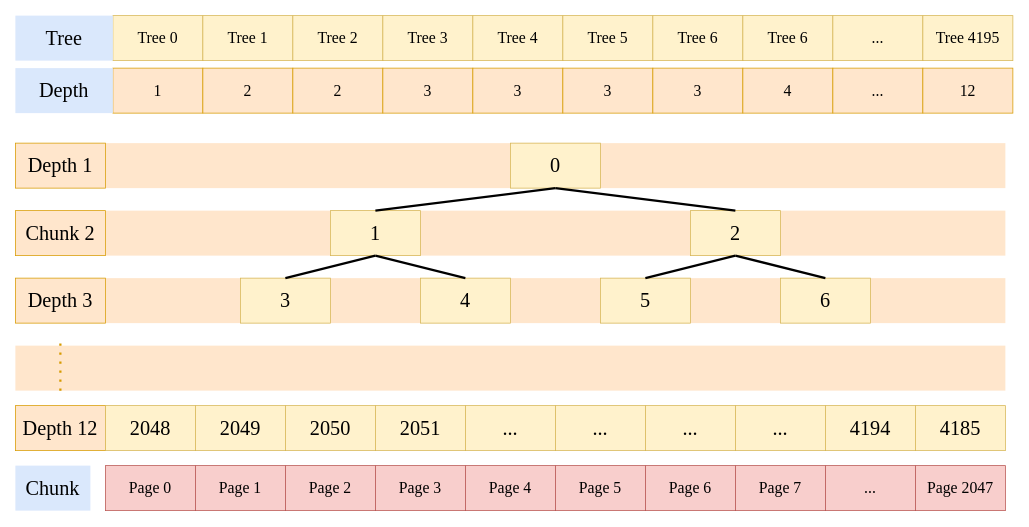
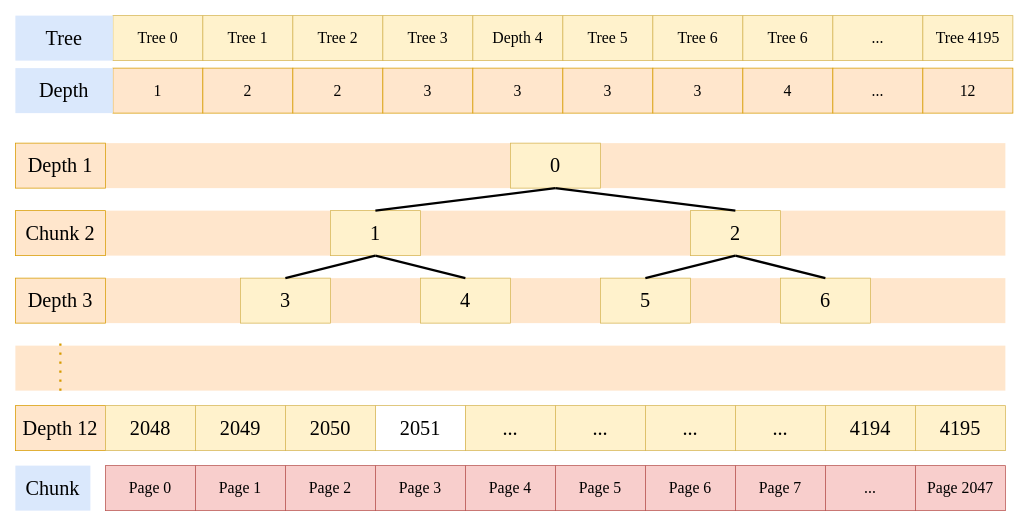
  <mxCell id="0" />
  <mxCell id="1" parent="0" />
  <mxCell id="2" value="" style="rounded=0;whiteSpace=wrap;html=1;fontFamily=Comic Sans MS;fontSize=27;fillColor=#ffe6cc;strokeColor=none;" parent="1" vertex="1"><mxGeometry x="20" y="460" width="1320" height="60" as="geometry" /></mxCell>
  <mxCell id="3" value="" style="rounded=0;whiteSpace=wrap;html=1;fontFamily=Comic Sans MS;fontSize=27;fillColor=#ffe6cc;strokeColor=none;" parent="1" vertex="1"><mxGeometry x="140" y="370" width="1200" height="60" as="geometry" /></mxCell>
  <mxCell id="4" value="" style="rounded=0;whiteSpace=wrap;html=1;fontFamily=Comic Sans MS;fontSize=27;fillColor=#ffe6cc;strokeColor=none;" parent="1" vertex="1"><mxGeometry x="140" y="280" width="1200" height="60" as="geometry" /></mxCell>
  <mxCell id="5" value="" style="rounded=0;whiteSpace=wrap;html=1;fontFamily=Comic Sans MS;fontSize=27;fillColor=#ffe6cc;strokeColor=none;" parent="1" vertex="1"><mxGeometry x="140" y="190" width="1200" height="60" as="geometry" /></mxCell>
  <mxCell id="6" value="Page 0" style="rounded=0;whiteSpace=wrap;html=1;fontSize=21;fontFamily=Comic Sans MS;fillColor=#f8cecc;strokeColor=#b85450;" parent="1" vertex="1"><mxGeometry x="140" y="620" width="120" height="60" as="geometry" /></mxCell>
  <mxCell id="7" value="Page 1" style="rounded=0;whiteSpace=wrap;html=1;fontSize=21;fontFamily=Comic Sans MS;fillColor=#f8cecc;strokeColor=#b85450;" parent="1" vertex="1"><mxGeometry x="260" y="620" width="120" height="60" as="geometry" /></mxCell>
  <mxCell id="8" value="Page 2" style="rounded=0;whiteSpace=wrap;html=1;fontSize=21;fontFamily=Comic Sans MS;fillColor=#f8cecc;strokeColor=#b85450;" parent="1" vertex="1"><mxGeometry x="380" y="620" width="120" height="60" as="geometry" /></mxCell>
  <mxCell id="9" value="Page 3" style="rounded=0;whiteSpace=wrap;html=1;fontSize=21;fontFamily=Comic Sans MS;fillColor=#f8cecc;strokeColor=#b85450;" parent="1" vertex="1"><mxGeometry x="500" y="620" width="120" height="60" as="geometry" /></mxCell>
  <mxCell id="10" value="Page 4" style="rounded=0;whiteSpace=wrap;html=1;fontSize=21;fontFamily=Comic Sans MS;fillColor=#f8cecc;strokeColor=#b85450;" parent="1" vertex="1"><mxGeometry x="620" y="620" width="120" height="60" as="geometry" /></mxCell>
  <mxCell id="11" value="Page 5" style="rounded=0;whiteSpace=wrap;html=1;fontSize=21;fontFamily=Comic Sans MS;fillColor=#f8cecc;strokeColor=#b85450;" parent="1" vertex="1"><mxGeometry x="740" y="620" width="120" height="60" as="geometry" /></mxCell>
  <mxCell id="12" value="Page 6" style="rounded=0;whiteSpace=wrap;html=1;fontSize=21;fontFamily=Comic Sans MS;fillColor=#f8cecc;strokeColor=#b85450;" parent="1" vertex="1"><mxGeometry x="860" y="620" width="120" height="60" as="geometry" /></mxCell>
  <mxCell id="13" value="Page 7" style="rounded=0;whiteSpace=wrap;html=1;fontSize=21;fontFamily=Comic Sans MS;fillColor=#f8cecc;strokeColor=#b85450;" parent="1" vertex="1"><mxGeometry x="980" y="620" width="120" height="60" as="geometry" /></mxCell>
  <mxCell id="14" value="..." style="rounded=0;whiteSpace=wrap;html=1;fontSize=21;fontFamily=Comic Sans MS;fillColor=#f8cecc;strokeColor=#b85450;" parent="1" vertex="1"><mxGeometry x="1100" y="620" width="120" height="60" as="geometry" /></mxCell>
  <mxCell id="15" value="Page 2047" style="rounded=0;whiteSpace=wrap;html=1;fontSize=21;fontFamily=Comic Sans MS;fillColor=#f8cecc;strokeColor=#b85450;" parent="1" vertex="1"><mxGeometry x="1220" y="620" width="120" height="60" as="geometry" /></mxCell>
  <mxCell id="16" value="Chunk" style="text;html=1;fillColor=#dae8fc;align=center;verticalAlign=middle;whiteSpace=wrap;rounded=0;fontSize=27;fontFamily=Comic Sans MS;" parent="1" vertex="1"><mxGeometry x="20" y="620" width="100" height="60" as="geometry" /></mxCell>
  <mxCell id="17" value="1" style="rounded=0;whiteSpace=wrap;html=1;fontSize=21;fontFamily=Comic Sans MS;fillColor=#ffe6cc;strokeColor=#d79b00;" parent="1" vertex="1"><mxGeometry x="150" y="90" width="120" height="60" as="geometry" /></mxCell>
  <mxCell id="18" value="2" style="rounded=0;whiteSpace=wrap;html=1;fontSize=21;fontFamily=Comic Sans MS;fillColor=#ffe6cc;strokeColor=#d79b00;" parent="1" vertex="1"><mxGeometry x="270" y="90" width="120" height="60" as="geometry" /></mxCell>
  <mxCell id="19" value="2" style="rounded=0;whiteSpace=wrap;html=1;fontSize=21;fontFamily=Comic Sans MS;fillColor=#ffe6cc;strokeColor=#d79b00;" parent="1" vertex="1"><mxGeometry x="390" y="90" width="120" height="60" as="geometry" /></mxCell>
  <mxCell id="20" value="3" style="rounded=0;whiteSpace=wrap;html=1;fontSize=21;fontFamily=Comic Sans MS;fillColor=#ffe6cc;strokeColor=#d79b00;" parent="1" vertex="1"><mxGeometry x="510" y="90" width="120" height="60" as="geometry" /></mxCell>
  <mxCell id="21" value="3" style="rounded=0;whiteSpace=wrap;html=1;fontSize=21;fontFamily=Comic Sans MS;fillColor=#ffe6cc;strokeColor=#d79b00;" parent="1" vertex="1"><mxGeometry x="630" y="90" width="120" height="60" as="geometry" /></mxCell>
  <mxCell id="22" value="3" style="rounded=0;whiteSpace=wrap;html=1;fontSize=21;fontFamily=Comic Sans MS;fillColor=#ffe6cc;strokeColor=#d79b00;" parent="1" vertex="1"><mxGeometry x="750" y="90" width="120" height="60" as="geometry" /></mxCell>
  <mxCell id="23" value="3" style="rounded=0;whiteSpace=wrap;html=1;fontSize=21;fontFamily=Comic Sans MS;fillColor=#ffe6cc;strokeColor=#d79b00;" parent="1" vertex="1"><mxGeometry x="870" y="90" width="120" height="60" as="geometry" /></mxCell>
  <mxCell id="24" value="4" style="rounded=0;whiteSpace=wrap;html=1;fontSize=21;fontFamily=Comic Sans MS;fillColor=#ffe6cc;strokeColor=#d79b00;" parent="1" vertex="1"><mxGeometry x="990" y="90" width="120" height="60" as="geometry" /></mxCell>
  <mxCell id="25" value="..." style="rounded=0;whiteSpace=wrap;html=1;fontSize=21;fontFamily=Comic Sans MS;fillColor=#ffe6cc;strokeColor=#d79b00;" parent="1" vertex="1"><mxGeometry x="1110" y="90" width="120" height="60" as="geometry" /></mxCell>
  <mxCell id="26" value="12" style="rounded=0;whiteSpace=wrap;html=1;fontSize=21;fontFamily=Comic Sans MS;fillColor=#ffe6cc;strokeColor=#d79b00;" parent="1" vertex="1"><mxGeometry x="1230" y="90" width="120" height="60" as="geometry" /></mxCell>
  <mxCell id="27" value="Depth" style="text;html=1;fillColor=#dae8fc;align=center;verticalAlign=middle;whiteSpace=wrap;rounded=0;fontSize=27;fontFamily=Comic Sans MS;" parent="1" vertex="1"><mxGeometry x="20" y="90" width="130" height="60" as="geometry" /></mxCell>
  <mxCell id="28" value="Tree 0" style="rounded=0;whiteSpace=wrap;html=1;fontSize=21;fontFamily=Comic Sans MS;fillColor=#fff2cc;strokeColor=#d6b656;" parent="1" vertex="1"><mxGeometry x="150" y="20" width="120" height="60" as="geometry" /></mxCell>
  <mxCell id="29" value="Tree 1" style="rounded=0;whiteSpace=wrap;html=1;fontSize=21;fontFamily=Comic Sans MS;fillColor=#fff2cc;strokeColor=#d6b656;" parent="1" vertex="1"><mxGeometry x="270" y="20" width="120" height="60" as="geometry" /></mxCell>
  <mxCell id="30" value="Tree 2" style="rounded=0;whiteSpace=wrap;html=1;fontSize=21;fontFamily=Comic Sans MS;fillColor=#fff2cc;strokeColor=#d6b656;" parent="1" vertex="1"><mxGeometry x="390" y="20" width="120" height="60" as="geometry" /></mxCell>
  <mxCell id="31" value="Tree 3" style="rounded=0;whiteSpace=wrap;html=1;fontSize=21;fontFamily=Comic Sans MS;fillColor=#fff2cc;strokeColor=#d6b656;" parent="1" vertex="1"><mxGeometry x="510" y="20" width="120" height="60" as="geometry" /></mxCell>
- <mxCell id="32" value="Tree 4" style="rounded=0;whiteSpace=wrap;html=1;fontSize=21;fontFamily=Comic Sans MS;fillColor=#fff2cc;strokeColor=#d6b656;" parent="1" vertex="1"><mxGeometry x="630" y="20" width="120" height="60" as="geometry" /></mxCell>
+ <mxCell id="32" value="Depth 4" style="rounded=0;whiteSpace=wrap;html=1;fontSize=21;fontFamily=Comic Sans MS;fillColor=#fff2cc;strokeColor=#d6b656;" parent="1" vertex="1"><mxGeometry x="630" y="20" width="120" height="60" as="geometry" /></mxCell>
  <mxCell id="33" value="Tree 5" style="rounded=0;whiteSpace=wrap;html=1;fontSize=21;fontFamily=Comic Sans MS;fillColor=#fff2cc;strokeColor=#d6b656;" parent="1" vertex="1"><mxGeometry x="750" y="20" width="120" height="60" as="geometry" /></mxCell>
  <mxCell id="34" value="Tree 6" style="rounded=0;whiteSpace=wrap;html=1;fontSize=21;fontFamily=Comic Sans MS;fillColor=#fff2cc;strokeColor=#d6b656;" parent="1" vertex="1"><mxGeometry x="870" y="20" width="120" height="60" as="geometry" /></mxCell>
  <mxCell id="35" value="Tree 6" style="rounded=0;whiteSpace=wrap;html=1;fontSize=21;fontFamily=Comic Sans MS;fillColor=#fff2cc;strokeColor=#d6b656;" parent="1" vertex="1"><mxGeometry x="990" y="20" width="120" height="60" as="geometry" /></mxCell>
  <mxCell id="36" value="..." style="rounded=0;whiteSpace=wrap;html=1;fontSize=21;fontFamily=Comic Sans MS;fillColor=#fff2cc;strokeColor=#d6b656;" parent="1" vertex="1"><mxGeometry x="1110" y="20" width="120" height="60" as="geometry" /></mxCell>
  <mxCell id="37" value="Tree 4195" style="rounded=0;whiteSpace=wrap;html=1;fontSize=21;fontFamily=Comic Sans MS;fillColor=#fff2cc;strokeColor=#d6b656;" parent="1" vertex="1"><mxGeometry x="1230" y="20" width="120" height="60" as="geometry" /></mxCell>
  <mxCell id="38" value="Tree" style="text;html=1;fillColor=#dae8fc;align=center;verticalAlign=middle;whiteSpace=wrap;rounded=0;fontSize=27;fontFamily=Comic Sans MS;" parent="1" vertex="1"><mxGeometry x="20" y="20" width="130" height="60" as="geometry" /></mxCell>
  <mxCell id="39" value="0" style="rounded=0;whiteSpace=wrap;html=1;fontFamily=Comic Sans MS;fontSize=27;fillColor=#fff2cc;strokeColor=#d6b656;" parent="1" vertex="1"><mxGeometry x="680" y="190" width="120" height="60" as="geometry" /></mxCell>
  <mxCell id="40" value="Depth 1" style="rounded=0;whiteSpace=wrap;html=1;fontFamily=Comic Sans MS;fontSize=27;fillColor=#ffe6cc;strokeColor=#d79b00;" parent="1" vertex="1"><mxGeometry x="20" y="190" width="120" height="60" as="geometry" /></mxCell>
  <mxCell id="41" value="1" style="rounded=0;whiteSpace=wrap;html=1;fontFamily=Comic Sans MS;fontSize=27;fillColor=#fff2cc;strokeColor=#d6b656;" parent="1" vertex="1"><mxGeometry x="440" y="280" width="120" height="60" as="geometry" /></mxCell>
  <mxCell id="42" value="2" style="rounded=0;whiteSpace=wrap;html=1;fontFamily=Comic Sans MS;fontSize=27;fillColor=#fff2cc;strokeColor=#d6b656;" parent="1" vertex="1"><mxGeometry x="920" y="280" width="120" height="60" as="geometry" /></mxCell>
  <mxCell id="43" value="Chunk 2" style="rounded=0;whiteSpace=wrap;html=1;fontFamily=Comic Sans MS;fontSize=27;fillColor=#ffe6cc;strokeColor=#d79b00;" parent="1" vertex="1"><mxGeometry x="20" y="280" width="120" height="60" as="geometry" /></mxCell>
  <mxCell id="44" value="" style="endArrow=none;dashed=1;html=1;dashPattern=1 3;strokeWidth=3;fontFamily=Comic Sans MS;fontSize=27;fillColor=#ffe6cc;strokeColor=#d79b00;" parent="1" edge="1"><mxGeometry width="50" height="50" relative="1" as="geometry"><mxPoint x="80" y="520" as="sourcePoint" /><mxPoint x="80" y="450" as="targetPoint" /></mxGeometry></mxCell>
  <mxCell id="45" value="Depth 12" style="rounded=0;whiteSpace=wrap;html=1;fontFamily=Comic Sans MS;fontSize=27;fillColor=#ffe6cc;strokeColor=#d79b00;" parent="1" vertex="1"><mxGeometry x="20" y="540" width="120" height="60" as="geometry" /></mxCell>
  <mxCell id="46" value="2048" style="rounded=0;whiteSpace=wrap;html=1;fontFamily=Comic Sans MS;fontSize=27;fillColor=#fff2cc;strokeColor=#d6b656;" parent="1" vertex="1"><mxGeometry x="140" y="540" width="120" height="60" as="geometry" /></mxCell>
  <mxCell id="47" value="2049" style="rounded=0;whiteSpace=wrap;html=1;fontFamily=Comic Sans MS;fontSize=27;fillColor=#fff2cc;strokeColor=#d6b656;" parent="1" vertex="1"><mxGeometry x="260" y="540" width="120" height="60" as="geometry" /></mxCell>
  <mxCell id="48" value="2050" style="rounded=0;whiteSpace=wrap;html=1;fontFamily=Comic Sans MS;fontSize=27;fillColor=#fff2cc;strokeColor=#d6b656;" parent="1" vertex="1"><mxGeometry x="380" y="540" width="120" height="60" as="geometry" /></mxCell>
- <mxCell id="49" value="2051" style="rounded=0;whiteSpace=wrap;html=1;fontFamily=Comic Sans MS;fontSize=27;fillColor=#fff2cc;strokeColor=#d6b656;" parent="1" vertex="1"><mxGeometry x="500" y="540" width="120" height="60" as="geometry" /></mxCell>
+ <mxCell id="49" value="2051" style="rounded=0;whiteSpace=wrap;html=1;fontFamily=Comic Sans MS;fontSize=27;fillColor=#ffffff;strokeColor=#d6b656;" parent="1" vertex="1"><mxGeometry x="500" y="540" width="120" height="60" as="geometry" /></mxCell>
  <mxCell id="50" value="..." style="rounded=0;whiteSpace=wrap;html=1;fontFamily=Comic Sans MS;fontSize=27;fillColor=#fff2cc;strokeColor=#d6b656;" parent="1" vertex="1"><mxGeometry x="620" y="540" width="120" height="60" as="geometry" /></mxCell>
  <mxCell id="51" value="..." style="rounded=0;whiteSpace=wrap;html=1;fontFamily=Comic Sans MS;fontSize=27;fillColor=#fff2cc;strokeColor=#d6b656;" parent="1" vertex="1"><mxGeometry x="740" y="540" width="120" height="60" as="geometry" /></mxCell>
  <mxCell id="52" value="..." style="rounded=0;whiteSpace=wrap;html=1;fontFamily=Comic Sans MS;fontSize=27;fillColor=#fff2cc;strokeColor=#d6b656;" parent="1" vertex="1"><mxGeometry x="860" y="540" width="120" height="60" as="geometry" /></mxCell>
  <mxCell id="53" value="..." style="rounded=0;whiteSpace=wrap;html=1;fontFamily=Comic Sans MS;fontSize=27;fillColor=#fff2cc;strokeColor=#d6b656;" parent="1" vertex="1"><mxGeometry x="980" y="540" width="120" height="60" as="geometry" /></mxCell>
  <mxCell id="54" value="4194" style="rounded=0;whiteSpace=wrap;html=1;fontFamily=Comic Sans MS;fontSize=27;fillColor=#fff2cc;strokeColor=#d6b656;" parent="1" vertex="1"><mxGeometry x="1100" y="540" width="120" height="60" as="geometry" /></mxCell>
- <mxCell id="55" value="4185" style="rounded=0;whiteSpace=wrap;html=1;fontFamily=Comic Sans MS;fontSize=27;fillColor=#fff2cc;strokeColor=#d6b656;" parent="1" vertex="1"><mxGeometry x="1220" y="540" width="120" height="60" as="geometry" /></mxCell>
+ <mxCell id="55" value="4195" style="rounded=0;whiteSpace=wrap;html=1;fontFamily=Comic Sans MS;fontSize=27;fillColor=#fff2cc;strokeColor=#d6b656;" parent="1" vertex="1"><mxGeometry x="1220" y="540" width="120" height="60" as="geometry" /></mxCell>
  <mxCell id="56" value="3" style="rounded=0;whiteSpace=wrap;html=1;fontFamily=Comic Sans MS;fontSize=27;fillColor=#fff2cc;strokeColor=#d6b656;" parent="1" vertex="1"><mxGeometry x="320" y="370" width="120" height="60" as="geometry" /></mxCell>
  <mxCell id="57" value="4" style="rounded=0;whiteSpace=wrap;html=1;fontFamily=Comic Sans MS;fontSize=27;fillColor=#fff2cc;strokeColor=#d6b656;" parent="1" vertex="1"><mxGeometry x="560" y="370" width="120" height="60" as="geometry" /></mxCell>
  <mxCell id="58" value="5" style="rounded=0;whiteSpace=wrap;html=1;fontFamily=Comic Sans MS;fontSize=27;fillColor=#fff2cc;strokeColor=#d6b656;" parent="1" vertex="1"><mxGeometry x="800" y="370" width="120" height="60" as="geometry" /></mxCell>
  <mxCell id="59" value="6" style="rounded=0;whiteSpace=wrap;html=1;fontFamily=Comic Sans MS;fontSize=27;fillColor=#fff2cc;strokeColor=#d6b656;" parent="1" vertex="1"><mxGeometry x="1040" y="370" width="120" height="60" as="geometry" /></mxCell>
  <mxCell id="60" value="Depth 3" style="rounded=0;whiteSpace=wrap;html=1;fontFamily=Comic Sans MS;fontSize=27;fillColor=#ffe6cc;strokeColor=#d79b00;" parent="1" vertex="1"><mxGeometry x="20" y="370" width="120" height="60" as="geometry" /></mxCell>
  <mxCell id="61" value="" style="endArrow=none;html=1;strokeWidth=3;fontFamily=Comic Sans MS;fontSize=27;exitX=0.5;exitY=1;exitDx=0;exitDy=0;entryX=0.5;entryY=0;entryDx=0;entryDy=0;" parent="1" source="39" target="41" edge="1"><mxGeometry width="50" height="50" relative="1" as="geometry"><mxPoint x="670" y="120" as="sourcePoint" /><mxPoint x="720" y="70" as="targetPoint" /></mxGeometry></mxCell>
  <mxCell id="62" value="" style="endArrow=none;html=1;strokeWidth=3;fontFamily=Comic Sans MS;fontSize=27;entryX=0.5;entryY=0;entryDx=0;entryDy=0;exitX=0.5;exitY=1;exitDx=0;exitDy=0;" parent="1" source="39" target="42" edge="1"><mxGeometry width="50" height="50" relative="1" as="geometry"><mxPoint x="650" y="80" as="sourcePoint" /><mxPoint x="700" y="30" as="targetPoint" /></mxGeometry></mxCell>
  <mxCell id="63" value="" style="endArrow=none;html=1;strokeWidth=3;fontFamily=Comic Sans MS;fontSize=27;entryX=0.5;entryY=1;entryDx=0;entryDy=0;exitX=0.5;exitY=0;exitDx=0;exitDy=0;" parent="1" source="56" target="41" edge="1"><mxGeometry width="50" height="50" relative="1" as="geometry"><mxPoint x="360" y="100" as="sourcePoint" /><mxPoint x="410" y="50" as="targetPoint" /></mxGeometry></mxCell>
  <mxCell id="64" value="" style="endArrow=none;html=1;strokeWidth=3;fontFamily=Comic Sans MS;fontSize=27;entryX=0.5;entryY=1;entryDx=0;entryDy=0;exitX=0.5;exitY=0;exitDx=0;exitDy=0;" parent="1" source="57" target="41" edge="1"><mxGeometry width="50" height="50" relative="1" as="geometry"><mxPoint x="440" y="110" as="sourcePoint" /><mxPoint x="490" y="60" as="targetPoint" /></mxGeometry></mxCell>
  <mxCell id="65" value="" style="endArrow=none;html=1;strokeWidth=3;fontFamily=Comic Sans MS;fontSize=27;entryX=0.5;entryY=1;entryDx=0;entryDy=0;exitX=0.5;exitY=0;exitDx=0;exitDy=0;" parent="1" source="58" target="42" edge="1"><mxGeometry width="50" height="50" relative="1" as="geometry"><mxPoint x="500" y="30" as="sourcePoint" /><mxPoint x="550" y="-20" as="targetPoint" /></mxGeometry></mxCell>
  <mxCell id="66" value="" style="endArrow=none;html=1;strokeWidth=3;fontFamily=Comic Sans MS;fontSize=27;entryX=0.5;entryY=1;entryDx=0;entryDy=0;exitX=0.5;exitY=0;exitDx=0;exitDy=0;" parent="1" source="59" target="42" edge="1"><mxGeometry width="50" height="50" relative="1" as="geometry"><mxPoint x="580" y="110" as="sourcePoint" /><mxPoint x="630" y="60" as="targetPoint" /></mxGeometry></mxCell>
